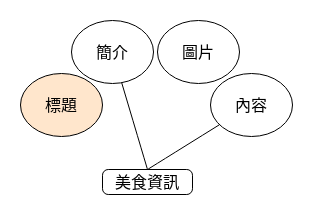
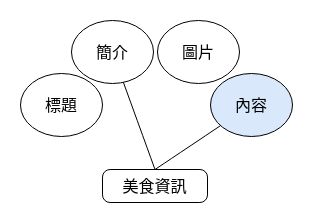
  <mxCell id="0" />
  <mxCell id="1" parent="0" />
- <mxCell id="2" value="美食資訊" style="rounded=1;whiteSpace=wrap;html=1;fontSize=16;arcSize=23;" parent="1" vertex="1"><mxGeometry x="102" y="169" width="90" height="25" as="geometry" /></mxCell>
+ <mxCell id="2" value="美食資訊" style="rounded=1;whiteSpace=wrap;html=1;fontSize=16;arcSize=23;" parent="1" vertex="1"><mxGeometry x="102" y="169" width="105" height="33" as="geometry" /></mxCell>
  <mxCell id="3" value="簡介" style="ellipse;whiteSpace=wrap;html=1;fontSize=16;rotation=0;" parent="1" vertex="1"><mxGeometry x="71" y="20" width="82" height="63" as="geometry" /></mxCell>
- <mxCell id="4" value="標題" style="ellipse;whiteSpace=wrap;html=1;fontSize=16;rotation=0;fillColor=#ffe6cc;" parent="1" vertex="1"><mxGeometry x="20" y="73" width="82" height="63" as="geometry" /></mxCell>
- <mxCell id="5" value="內容" style="ellipse;whiteSpace=wrap;html=1;fontSize=16;rotation=0;" parent="1" vertex="1"><mxGeometry x="210" y="73" width="82" height="63" as="geometry" /></mxCell>
+ <mxCell id="4" value="標題" style="ellipse;whiteSpace=wrap;html=1;fontSize=16;rotation=0;" parent="1" vertex="1"><mxGeometry x="20" y="73" width="82" height="63" as="geometry" /></mxCell>
+ <mxCell id="5" value="內容" style="ellipse;whiteSpace=wrap;html=1;fontSize=16;rotation=0;fillColor=#dae8fc;" parent="1" vertex="1"><mxGeometry x="210" y="73" width="82" height="63" as="geometry" /></mxCell>
  <mxCell id="6" value="圖片" style="ellipse;whiteSpace=wrap;html=1;fontSize=16;rotation=0;" parent="1" vertex="1"><mxGeometry x="157" y="20" width="82" height="63" as="geometry" /></mxCell>
  <mxCell id="7" value="" style="endArrow=none;html=1;rounded=0;fontSize=12;startSize=8;endSize=8;curved=1;exitX=0.5;exitY=0;exitDx=0;exitDy=0;" parent="1" source="2" target="3" edge="1"><mxGeometry width="50" height="50" relative="1" as="geometry"><mxPoint x="85" y="182" as="sourcePoint" /><mxPoint x="135" y="132" as="targetPoint" /></mxGeometry></mxCell>
  <mxCell id="8" value="" style="endArrow=none;html=1;rounded=0;fontSize=12;startSize=8;endSize=8;curved=1;exitX=0.5;exitY=0;exitDx=0;exitDy=0;" parent="1" source="2" target="5" edge="1"><mxGeometry width="50" height="50" relative="1" as="geometry"><mxPoint x="85" y="182" as="sourcePoint" /><mxPoint x="135" y="132" as="targetPoint" /></mxGeometry></mxCell>
